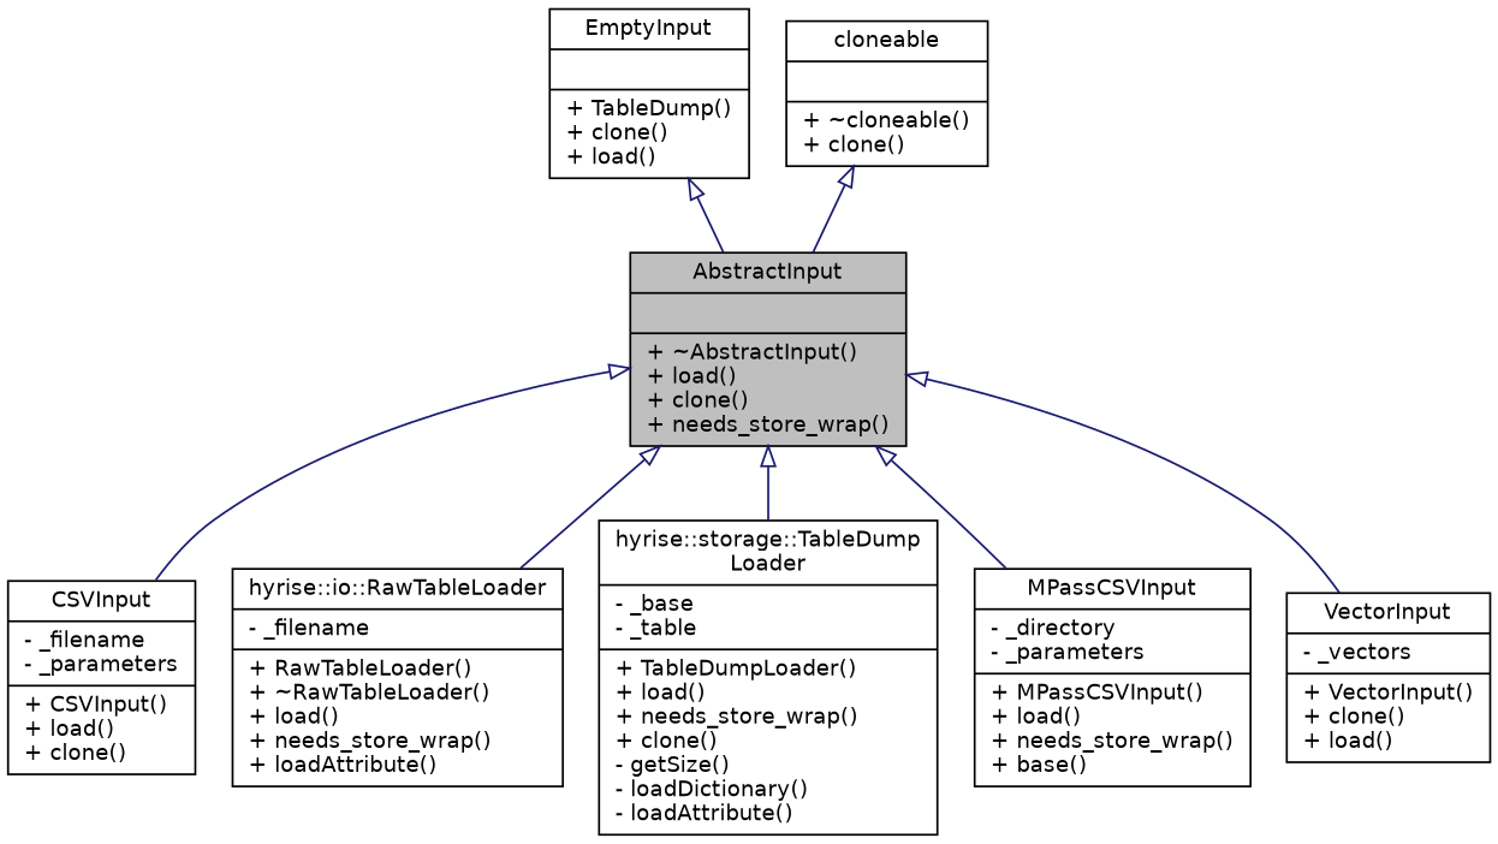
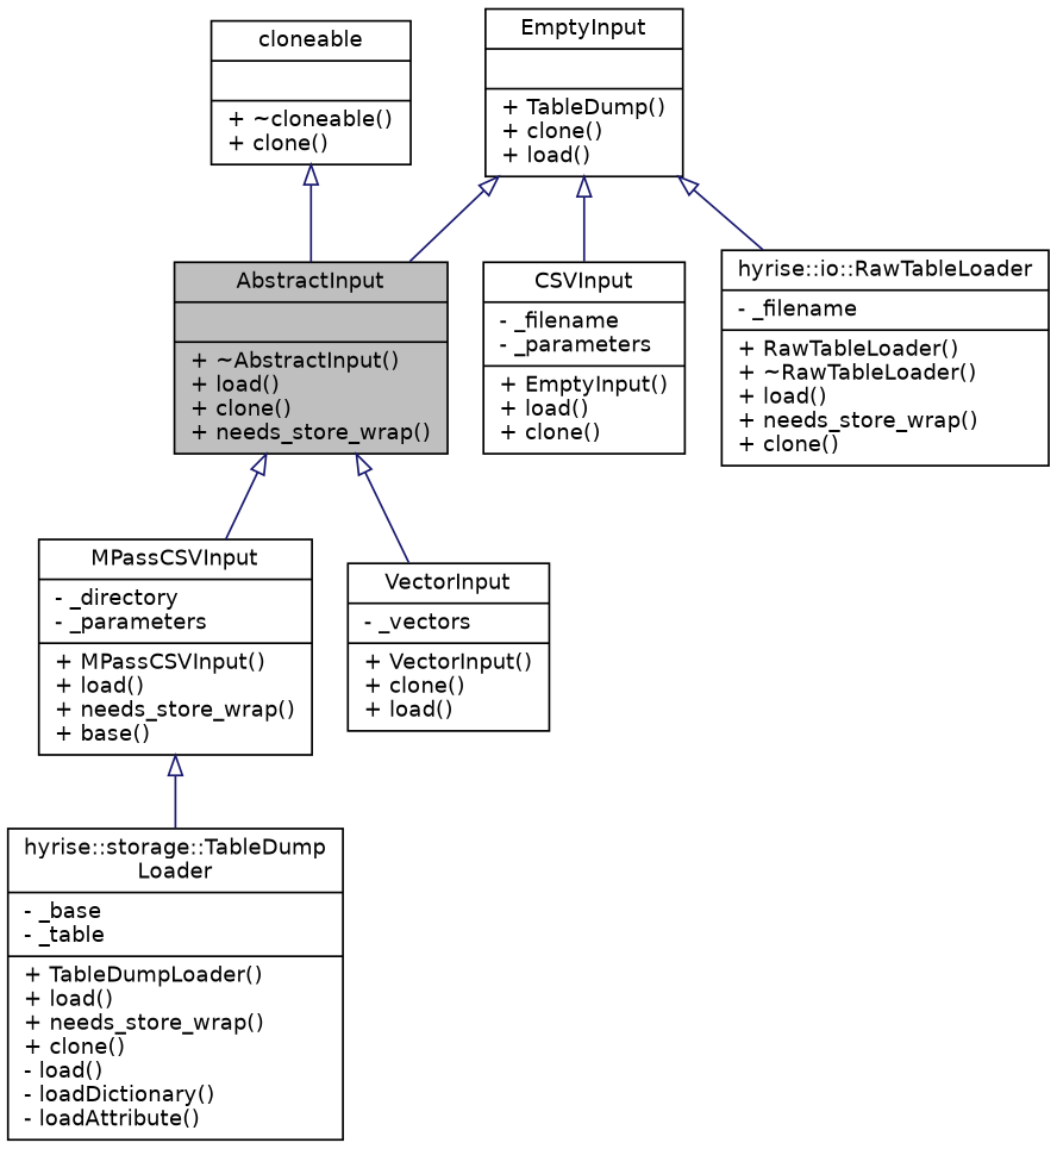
  digraph {
    node [color=black fillcolor=white fontname=Helvetica fontsize=11 shape=record style=filled]
    edge [arrowtail=onormal color=midnightblue dir=back fontname=Helvetica fontsize=11 labelfontname=Helvetica labelfontsize=11 style=solid]
    n1 [fillcolor=grey75 fontcolor=black height=0.2 label="{AbstractInput\n||+ ~AbstractInput()\l+ load()\l+ clone()\l+ needs_store_wrap()\l}" width=0.4]
-   n2 [height=0.2 label="{CSVInput\n|- _filename\l- _parameters\l|+ CSVInput()\l+ load()\l+ clone()\l}" width=0.4]
-   n3 [height=0.2 label="{hyrise::io::RawTableLoader\n|- _filename\l|+ RawTableLoader()\l+ ~RawTableLoader()\l+ load()\l+ needs_store_wrap()\l+ loadAttribute()\l}" width=0.4]
-   n4 [height=0.2 label="{hyrise::storage::TableDump\lLoader\n|- _base\l- _table\l|+ TableDumpLoader()\l+ load()\l+ needs_store_wrap()\l+ clone()\l- getSize()\l- loadDictionary()\l- loadAttribute()\l}" width=0.4]
+   n2 [height=0.2 label="{CSVInput\n|- _filename\l- _parameters\l|+ EmptyInput()\l+ load()\l+ clone()\l}" width=0.4]
+   n3 [height=0.2 label="{hyrise::io::RawTableLoader\n|- _filename\l|+ RawTableLoader()\l+ ~RawTableLoader()\l+ load()\l+ needs_store_wrap()\l+ clone()\l}" width=0.4]
+   n4 [height=0.2 label="{hyrise::storage::TableDump\lLoader\n|- _base\l- _table\l|+ TableDumpLoader()\l+ load()\l+ needs_store_wrap()\l+ clone()\l- load()\l- loadDictionary()\l- loadAttribute()\l}" width=0.4]
    n5 [height=0.2 label="{MPassCSVInput\n|- _directory\l- _parameters\l|+ MPassCSVInput()\l+ load()\l+ needs_store_wrap()\l+ base()\l}" width=0.4]
    n6 [height=0.2 label="{VectorInput\n|- _vectors\l|+ VectorInput()\l+ clone()\l+ load()\l}" width=0.4]
    n7 [height=0.2 label="{EmptyInput\n||+ TableDump()\l+ clone()\l+ load()\l}" width=0.4]
    n8 [height=0.2 label="{cloneable\n||+ ~cloneable()\l+ clone()\l}" width=0.4]
-   n1 -> n2
-   n1 -> n3
-   n1 -> n4
+   n7 -> n2
+   n7 -> n3
+   n5 -> n4
    n1 -> n5
    n1 -> n6
    n7 -> n1
    n8 -> n1
  }
